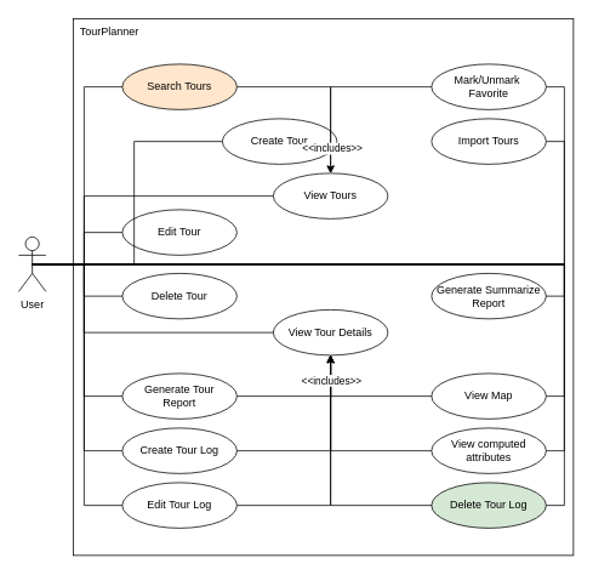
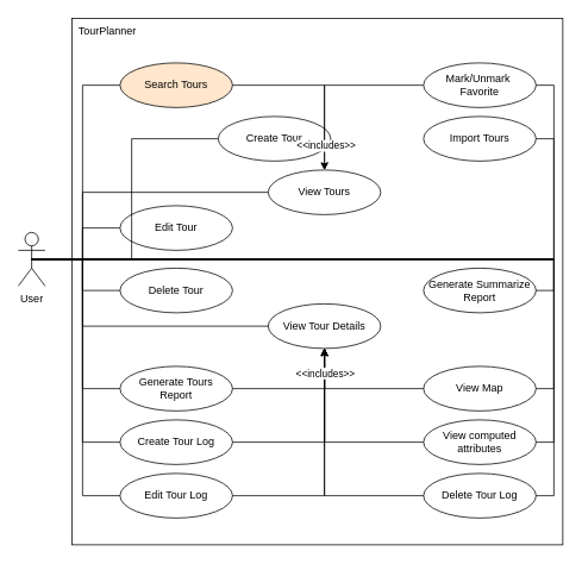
  <mxCell id="0" />
  <mxCell id="1" parent="0" />
  <mxCell id="2" value="" style="group" vertex="1" connectable="0" parent="1"><mxGeometry x="80" y="20" width="550" height="590" as="geometry" /></mxCell>
  <mxCell id="3" value="" style="rounded=0;whiteSpace=wrap;html=1;" vertex="1" parent="2"><mxGeometry width="550" height="590" as="geometry" /></mxCell>
  <mxCell id="4" value="TourPlanner" style="text;html=1;align=center;verticalAlign=middle;whiteSpace=wrap;rounded=0;" vertex="1" parent="2"><mxGeometry x="10" width="60" height="30" as="geometry" /></mxCell>
  <mxCell id="5" value="View Tours" style="ellipse;whiteSpace=wrap;html=1;" vertex="1" parent="2"><mxGeometry x="220" y="170" width="126" height="50" as="geometry" /></mxCell>
  <mxCell id="6" value="Create Tour" style="ellipse;whiteSpace=wrap;html=1;" vertex="1" parent="2"><mxGeometry x="164" y="110" width="126" height="50" as="geometry" /></mxCell>
  <mxCell id="7" value="Edit Tour&lt;span style=&quot;color: rgba(0, 0, 0, 0); font-family: monospace; font-size: 0px; text-align: start; text-wrap-mode: nowrap;&quot;&gt;%3CmxGraphModel%3E%3Croot%3E%3CmxCell%20id%3D%220%22%2F%3E%3CmxCell%20id%3D%221%22%20parent%3D%220%22%2F%3E%3CmxCell%20id%3D%222%22%20value%3D%22View%20Tours%22%20style%3D%22ellipse%3BwhiteSpace%3Dwrap%3Bhtml%3D1%3B%22%20vertex%3D%221%22%20parent%3D%221%22%3E%3CmxGeometry%20x%3D%22414%22%20y%3D%22200%22%20width%3D%22126%22%20height%3D%2250%22%20as%3D%22geometry%22%2F%3E%3C%2FmxCell%3E%3C%2Froot%3E%3C%2FmxGraphModel%3E&lt;/span&gt;" style="ellipse;whiteSpace=wrap;html=1;" vertex="1" parent="2"><mxGeometry x="54" y="210" width="126" height="50" as="geometry" /></mxCell>
  <mxCell id="8" value="Delete Tour" style="ellipse;whiteSpace=wrap;html=1;" vertex="1" parent="2"><mxGeometry x="54" y="280" width="126" height="50" as="geometry" /></mxCell>
  <mxCell id="9" style="edgeStyle=orthogonalEdgeStyle;rounded=0;orthogonalLoop=1;jettySize=auto;html=1;" edge="1" parent="2" source="10" target="5"><mxGeometry relative="1" as="geometry" /></mxCell>
  <mxCell id="10" value="Mark/Unmark&amp;nbsp;&lt;div&gt;Favorite&lt;/div&gt;" style="ellipse;whiteSpace=wrap;html=1;" vertex="1" parent="2"><mxGeometry x="394" y="50" width="126" height="50" as="geometry" /></mxCell>
  <mxCell id="11" value="Create Tour Log&lt;span style=&quot;color: rgba(0, 0, 0, 0); font-family: monospace; font-size: 0px; text-align: start; text-wrap-mode: nowrap;&quot;&gt;%3CmxGraphModel%3E%3Croot%3E%3CmxCell%20id%3D%220%22%2F%3E%3CmxCell%20id%3D%221%22%20parent%3D%220%22%2F%3E%3CmxCell%20id%3D%222%22%20value%3D%22View%20Tours%22%20style%3D%22ellipse%3BwhiteSpace%3Dwrap%3Bhtml%3D1%3B%22%20vertex%3D%221%22%20parent%3D%221%22%3E%3CmxGeometry%20x%3D%22414%22%20y%3D%22200%22%20width%3D%22126%22%20height%3D%2250%22%20as%3D%22geometry%22%2F%3E%3C%2FmxCell%3E%3C%2Froot%3E%3C%2FmxGraphModel%3E&lt;/span&gt;" style="ellipse;whiteSpace=wrap;html=1;" vertex="1" parent="2"><mxGeometry x="54" y="450" width="126" height="50" as="geometry" /></mxCell>
  <mxCell id="12" value="Edit Tour Log" style="ellipse;whiteSpace=wrap;html=1;" vertex="1" parent="2"><mxGeometry x="54" y="510" width="126" height="50" as="geometry" /></mxCell>
- <mxCell id="13" value="Delete Tour Log" style="ellipse;whiteSpace=wrap;html=1;fillColor=#d5e8d4;" vertex="1" parent="2"><mxGeometry x="394" y="510" width="126" height="50" as="geometry" /></mxCell>
+ <mxCell id="13" value="Delete Tour Log" style="ellipse;whiteSpace=wrap;html=1;" vertex="1" parent="2"><mxGeometry x="394" y="510" width="126" height="50" as="geometry" /></mxCell>
  <mxCell id="14" value="View Tour Details" style="ellipse;whiteSpace=wrap;html=1;" vertex="1" parent="2"><mxGeometry x="220" y="320" width="126" height="50" as="geometry" /></mxCell>
  <mxCell id="15" style="edgeStyle=orthogonalEdgeStyle;rounded=0;orthogonalLoop=1;jettySize=auto;html=1;" edge="1" parent="2" source="11" target="14"><mxGeometry relative="1" as="geometry" /></mxCell>
  <mxCell id="16" style="edgeStyle=orthogonalEdgeStyle;rounded=0;orthogonalLoop=1;jettySize=auto;html=1;" edge="1" parent="2" source="12" target="14"><mxGeometry relative="1" as="geometry" /></mxCell>
  <mxCell id="17" style="edgeStyle=orthogonalEdgeStyle;rounded=0;orthogonalLoop=1;jettySize=auto;html=1;" edge="1" parent="2" source="13" target="14"><mxGeometry relative="1" as="geometry" /></mxCell>
- <mxCell id="18" value="Generate Tour&lt;div&gt;Report&lt;/div&gt;" style="ellipse;whiteSpace=wrap;html=1;" vertex="1" parent="2"><mxGeometry x="54" y="390" width="126" height="50" as="geometry" /></mxCell>
+ <mxCell id="18" value="Generate Tours&lt;div&gt;Report&lt;/div&gt;" style="ellipse;whiteSpace=wrap;html=1;" vertex="1" parent="2"><mxGeometry x="54" y="390" width="126" height="50" as="geometry" /></mxCell>
  <mxCell id="19" style="edgeStyle=orthogonalEdgeStyle;rounded=0;orthogonalLoop=1;jettySize=auto;html=1;" edge="1" parent="2" source="18" target="14"><mxGeometry relative="1" as="geometry" /></mxCell>
  <mxCell id="20" value="View Map" style="ellipse;whiteSpace=wrap;html=1;" vertex="1" parent="2"><mxGeometry x="394" y="390" width="126" height="50" as="geometry" /></mxCell>
  <mxCell id="21" style="edgeStyle=orthogonalEdgeStyle;rounded=0;orthogonalLoop=1;jettySize=auto;html=1;" edge="1" parent="2" source="20" target="14"><mxGeometry relative="1" as="geometry" /></mxCell>
  <mxCell id="22" value="Search Tours" style="ellipse;whiteSpace=wrap;html=1;fillColor=#ffe6cc;" vertex="1" parent="2"><mxGeometry x="54" y="50" width="126" height="50" as="geometry" /></mxCell>
  <mxCell id="23" style="edgeStyle=orthogonalEdgeStyle;rounded=0;orthogonalLoop=1;jettySize=auto;html=1;" edge="1" parent="2" source="22" target="5"><mxGeometry relative="1" as="geometry" /></mxCell>
  <mxCell id="24" value="&amp;lt;&amp;lt;includes&amp;gt;&amp;gt;" style="edgeLabel;html=1;align=center;verticalAlign=middle;resizable=0;points=[];" vertex="1" connectable="0" parent="23"><mxGeometry x="0.721" y="1" relative="1" as="geometry"><mxPoint as="offset" /></mxGeometry></mxCell>
  <mxCell id="25" value="View computed attributes" style="ellipse;whiteSpace=wrap;html=1;" vertex="1" parent="2"><mxGeometry x="394" y="450" width="126" height="50" as="geometry" /></mxCell>
  <mxCell id="26" style="edgeStyle=orthogonalEdgeStyle;rounded=0;orthogonalLoop=1;jettySize=auto;html=1;" edge="1" parent="2" source="25" target="14"><mxGeometry relative="1" as="geometry" /></mxCell>
  <mxCell id="27" value="&amp;lt;&amp;lt;includes&amp;gt;&amp;gt;" style="edgeLabel;html=1;align=center;verticalAlign=middle;resizable=0;points=[];" vertex="1" connectable="0" parent="26"><mxGeometry x="0.746" y="2" relative="1" as="geometry"><mxPoint x="2" as="offset" /></mxGeometry></mxCell>
  <mxCell id="28" value="Import Tours" style="ellipse;whiteSpace=wrap;html=1;" vertex="1" parent="2"><mxGeometry x="394" y="110" width="126" height="50" as="geometry" /></mxCell>
  <mxCell id="29" value="Generate Summarize&lt;div&gt;Report&lt;/div&gt;" style="ellipse;whiteSpace=wrap;html=1;" vertex="1" parent="2"><mxGeometry x="394" y="280" width="126" height="50" as="geometry" /></mxCell>
  <mxCell id="30" style="edgeStyle=orthogonalEdgeStyle;rounded=0;orthogonalLoop=1;jettySize=auto;html=1;exitX=0.5;exitY=0.5;exitDx=0;exitDy=0;exitPerimeter=0;entryX=0;entryY=0.5;entryDx=0;entryDy=0;endArrow=none;endFill=0;" edge="1" parent="1" source="45" target="22"><mxGeometry relative="1" as="geometry" /></mxCell>
  <mxCell id="31" style="edgeStyle=orthogonalEdgeStyle;rounded=0;orthogonalLoop=1;jettySize=auto;html=1;exitX=0.5;exitY=0.5;exitDx=0;exitDy=0;exitPerimeter=0;entryX=0;entryY=0.5;entryDx=0;entryDy=0;endArrow=none;endFill=0;" edge="1" parent="1" source="45" target="6"><mxGeometry relative="1" as="geometry" /></mxCell>
  <mxCell id="32" style="edgeStyle=orthogonalEdgeStyle;rounded=0;orthogonalLoop=1;jettySize=auto;html=1;exitX=0.5;exitY=0.5;exitDx=0;exitDy=0;exitPerimeter=0;entryX=0;entryY=0.5;entryDx=0;entryDy=0;endArrow=none;endFill=0;" edge="1" parent="1" source="45" target="7"><mxGeometry relative="1" as="geometry" /></mxCell>
  <mxCell id="33" style="edgeStyle=orthogonalEdgeStyle;rounded=0;orthogonalLoop=1;jettySize=auto;html=1;exitX=0.5;exitY=0.5;exitDx=0;exitDy=0;exitPerimeter=0;entryX=0;entryY=0.5;entryDx=0;entryDy=0;endArrow=none;endFill=0;" edge="1" parent="1" source="45" target="8"><mxGeometry relative="1" as="geometry" /></mxCell>
  <mxCell id="34" style="edgeStyle=orthogonalEdgeStyle;rounded=0;orthogonalLoop=1;jettySize=auto;html=1;exitX=0.5;exitY=0.5;exitDx=0;exitDy=0;exitPerimeter=0;entryX=0;entryY=0.5;entryDx=0;entryDy=0;endArrow=none;endFill=0;" edge="1" parent="1" source="45" target="18"><mxGeometry relative="1" as="geometry" /></mxCell>
  <mxCell id="35" style="edgeStyle=orthogonalEdgeStyle;rounded=0;orthogonalLoop=1;jettySize=auto;html=1;exitX=0.5;exitY=0.5;exitDx=0;exitDy=0;exitPerimeter=0;entryX=0;entryY=0.5;entryDx=0;entryDy=0;endArrow=none;endFill=0;" edge="1" parent="1" source="45" target="12"><mxGeometry relative="1" as="geometry" /></mxCell>
  <mxCell id="36" style="edgeStyle=orthogonalEdgeStyle;rounded=0;orthogonalLoop=1;jettySize=auto;html=1;exitX=0.5;exitY=0.5;exitDx=0;exitDy=0;exitPerimeter=0;entryX=0;entryY=0.5;entryDx=0;entryDy=0;endArrow=none;endFill=0;" edge="1" parent="1" source="45" target="11"><mxGeometry relative="1" as="geometry" /></mxCell>
  <mxCell id="37" style="edgeStyle=orthogonalEdgeStyle;rounded=0;orthogonalLoop=1;jettySize=auto;html=1;exitX=0.5;exitY=0.5;exitDx=0;exitDy=0;exitPerimeter=0;entryX=0;entryY=0.5;entryDx=0;entryDy=0;endArrow=none;endFill=0;" edge="1" parent="1" source="45" target="5"><mxGeometry relative="1" as="geometry"><Array as="points"><mxPoint x="92" y="290" /><mxPoint x="92" y="215" /></Array></mxGeometry></mxCell>
  <mxCell id="38" style="edgeStyle=orthogonalEdgeStyle;rounded=0;orthogonalLoop=1;jettySize=auto;html=1;exitX=0.5;exitY=0.5;exitDx=0;exitDy=0;exitPerimeter=0;entryX=0;entryY=0.5;entryDx=0;entryDy=0;endArrow=none;endFill=0;" edge="1" parent="1" source="45" target="14"><mxGeometry relative="1" as="geometry"><Array as="points"><mxPoint x="92" y="290" /><mxPoint x="92" y="365" /></Array></mxGeometry></mxCell>
  <mxCell id="39" style="edgeStyle=orthogonalEdgeStyle;rounded=0;orthogonalLoop=1;jettySize=auto;html=1;exitX=0.5;exitY=0.5;exitDx=0;exitDy=0;exitPerimeter=0;entryX=1;entryY=0.5;entryDx=0;entryDy=0;endArrow=none;endFill=0;" edge="1" parent="1" source="45" target="29"><mxGeometry relative="1" as="geometry"><Array as="points"><mxPoint x="620" y="290" /><mxPoint x="620" y="325" /></Array></mxGeometry></mxCell>
  <mxCell id="40" style="edgeStyle=orthogonalEdgeStyle;rounded=0;orthogonalLoop=1;jettySize=auto;html=1;exitX=0.5;exitY=0.5;exitDx=0;exitDy=0;exitPerimeter=0;entryX=1;entryY=0.5;entryDx=0;entryDy=0;endArrow=none;endFill=0;" edge="1" parent="1" source="45" target="28"><mxGeometry relative="1" as="geometry" /></mxCell>
  <mxCell id="41" style="edgeStyle=orthogonalEdgeStyle;rounded=0;orthogonalLoop=1;jettySize=auto;html=1;exitX=0.5;exitY=0.5;exitDx=0;exitDy=0;exitPerimeter=0;entryX=1;entryY=0.5;entryDx=0;entryDy=0;endArrow=none;endFill=0;" edge="1" parent="1" source="45" target="20"><mxGeometry relative="1" as="geometry" /></mxCell>
  <mxCell id="42" style="edgeStyle=orthogonalEdgeStyle;rounded=0;orthogonalLoop=1;jettySize=auto;html=1;exitX=0.5;exitY=0.5;exitDx=0;exitDy=0;exitPerimeter=0;entryX=1;entryY=0.5;entryDx=0;entryDy=0;endArrow=none;endFill=0;" edge="1" parent="1" source="45" target="10"><mxGeometry relative="1" as="geometry" /></mxCell>
  <mxCell id="43" style="edgeStyle=orthogonalEdgeStyle;rounded=0;orthogonalLoop=1;jettySize=auto;html=1;exitX=0.5;exitY=0.5;exitDx=0;exitDy=0;exitPerimeter=0;entryX=1;entryY=0.5;entryDx=0;entryDy=0;endArrow=none;endFill=0;" edge="1" parent="1" source="45" target="25"><mxGeometry relative="1" as="geometry" /></mxCell>
  <mxCell id="44" style="edgeStyle=orthogonalEdgeStyle;rounded=0;orthogonalLoop=1;jettySize=auto;html=1;exitX=0.5;exitY=0.5;exitDx=0;exitDy=0;exitPerimeter=0;entryX=1;entryY=0.5;entryDx=0;entryDy=0;endArrow=none;endFill=0;" edge="1" parent="1" source="45" target="13"><mxGeometry relative="1" as="geometry" /></mxCell>
  <mxCell id="45" value="User" style="shape=umlActor;verticalLabelPosition=bottom;verticalAlign=top;html=1;outlineConnect=0;" vertex="1" parent="1"><mxGeometry x="20" y="260" width="30" height="60" as="geometry" /></mxCell>
